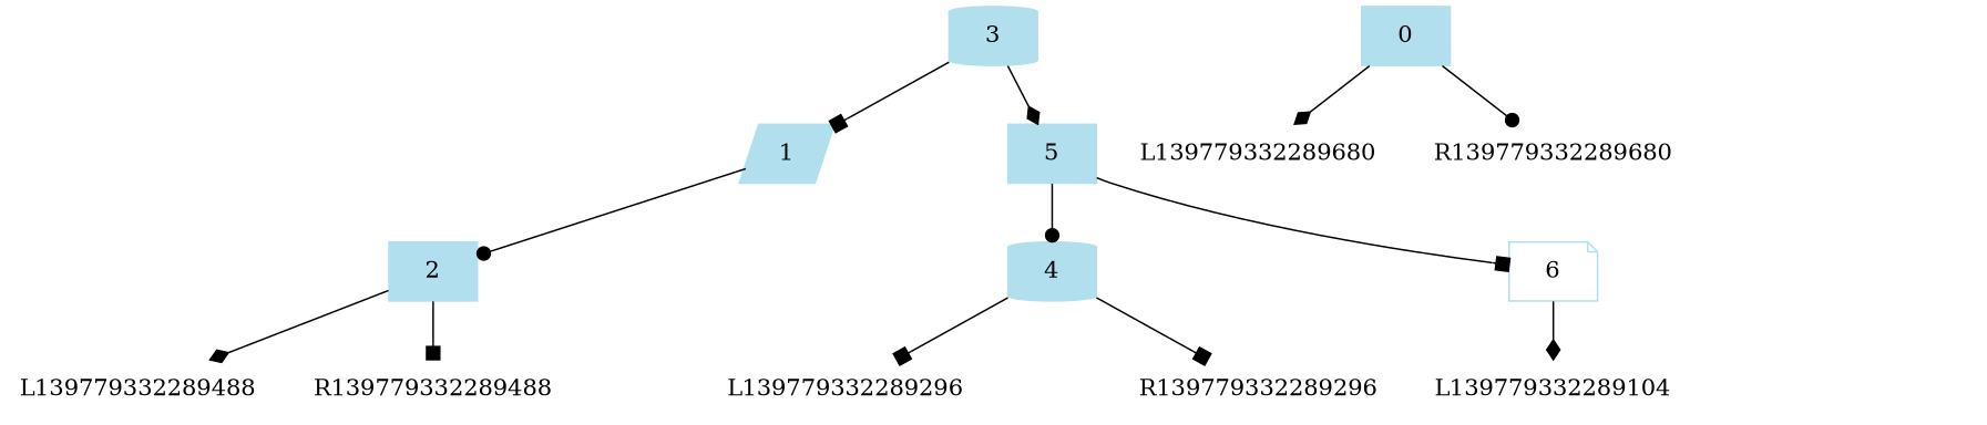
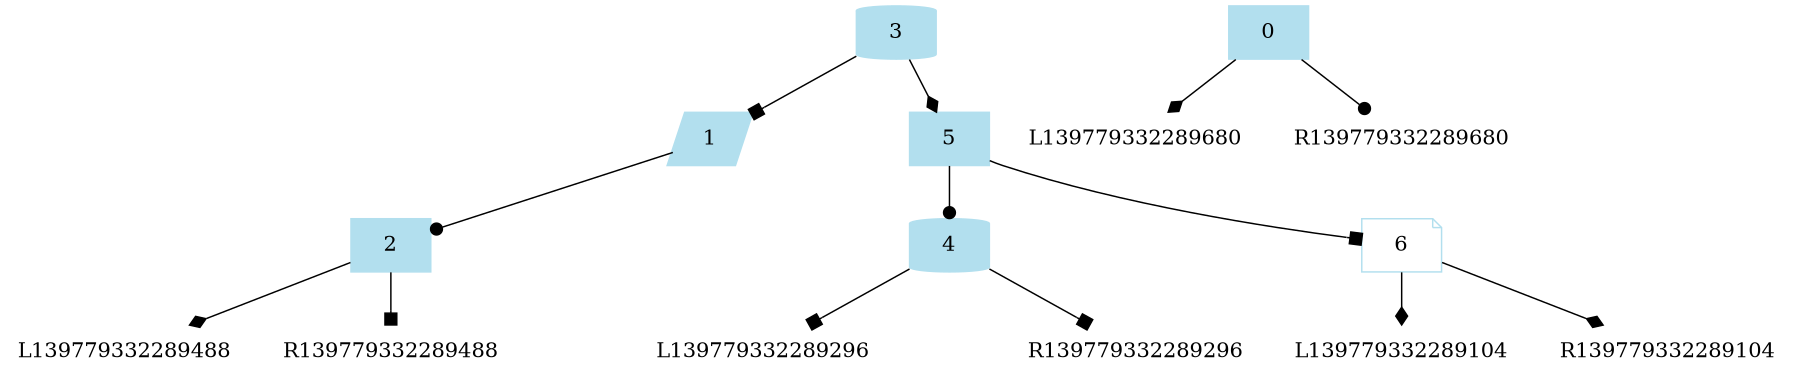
  digraph {
    node [color=white shape=cylinder style=filled]
    edge [arrowhead=box]
    n1 [color=lightblue2 label=3]
    n2 [color=lightblue2 label=1 shape=parallelogram]
    n3 [color=lightblue2 label=5 shape=box]
    n4 [color=lightblue2 label=2 shape=box]
    n5 [color=lightblue2 label=4]
    n6 [color=lightblue2 fillcolor=white label=6 shape=note]
    n7 [color=lightblue2 label=0 shape=box]
    L139779332289680 [shape=box]
    R139779332289680 [shape=note]
    L139779332289488
    R139779332289488
    L139779332289296 [shape=parallelogram]
    R139779332289296 [shape=note]
    L139779332289104
+   R139779332289104
    n1 -> n2
    n1 -> n3 [arrowhead=diamond]
    n2 -> n4 [arrowhead=dot]
    n3 -> n5 [arrowhead=dot]
    n3 -> n6
    n4 -> L139779332289488 [arrowhead=diamond]
    n4 -> R139779332289488
    n5 -> L139779332289296
    n5 -> R139779332289296
    n6 -> L139779332289104 [arrowhead=diamond]
+   n6 -> R139779332289104 [arrowhead=diamond]
    n7 -> L139779332289680 [arrowhead=diamond]
    n7 -> R139779332289680 [arrowhead=dot]
  }
